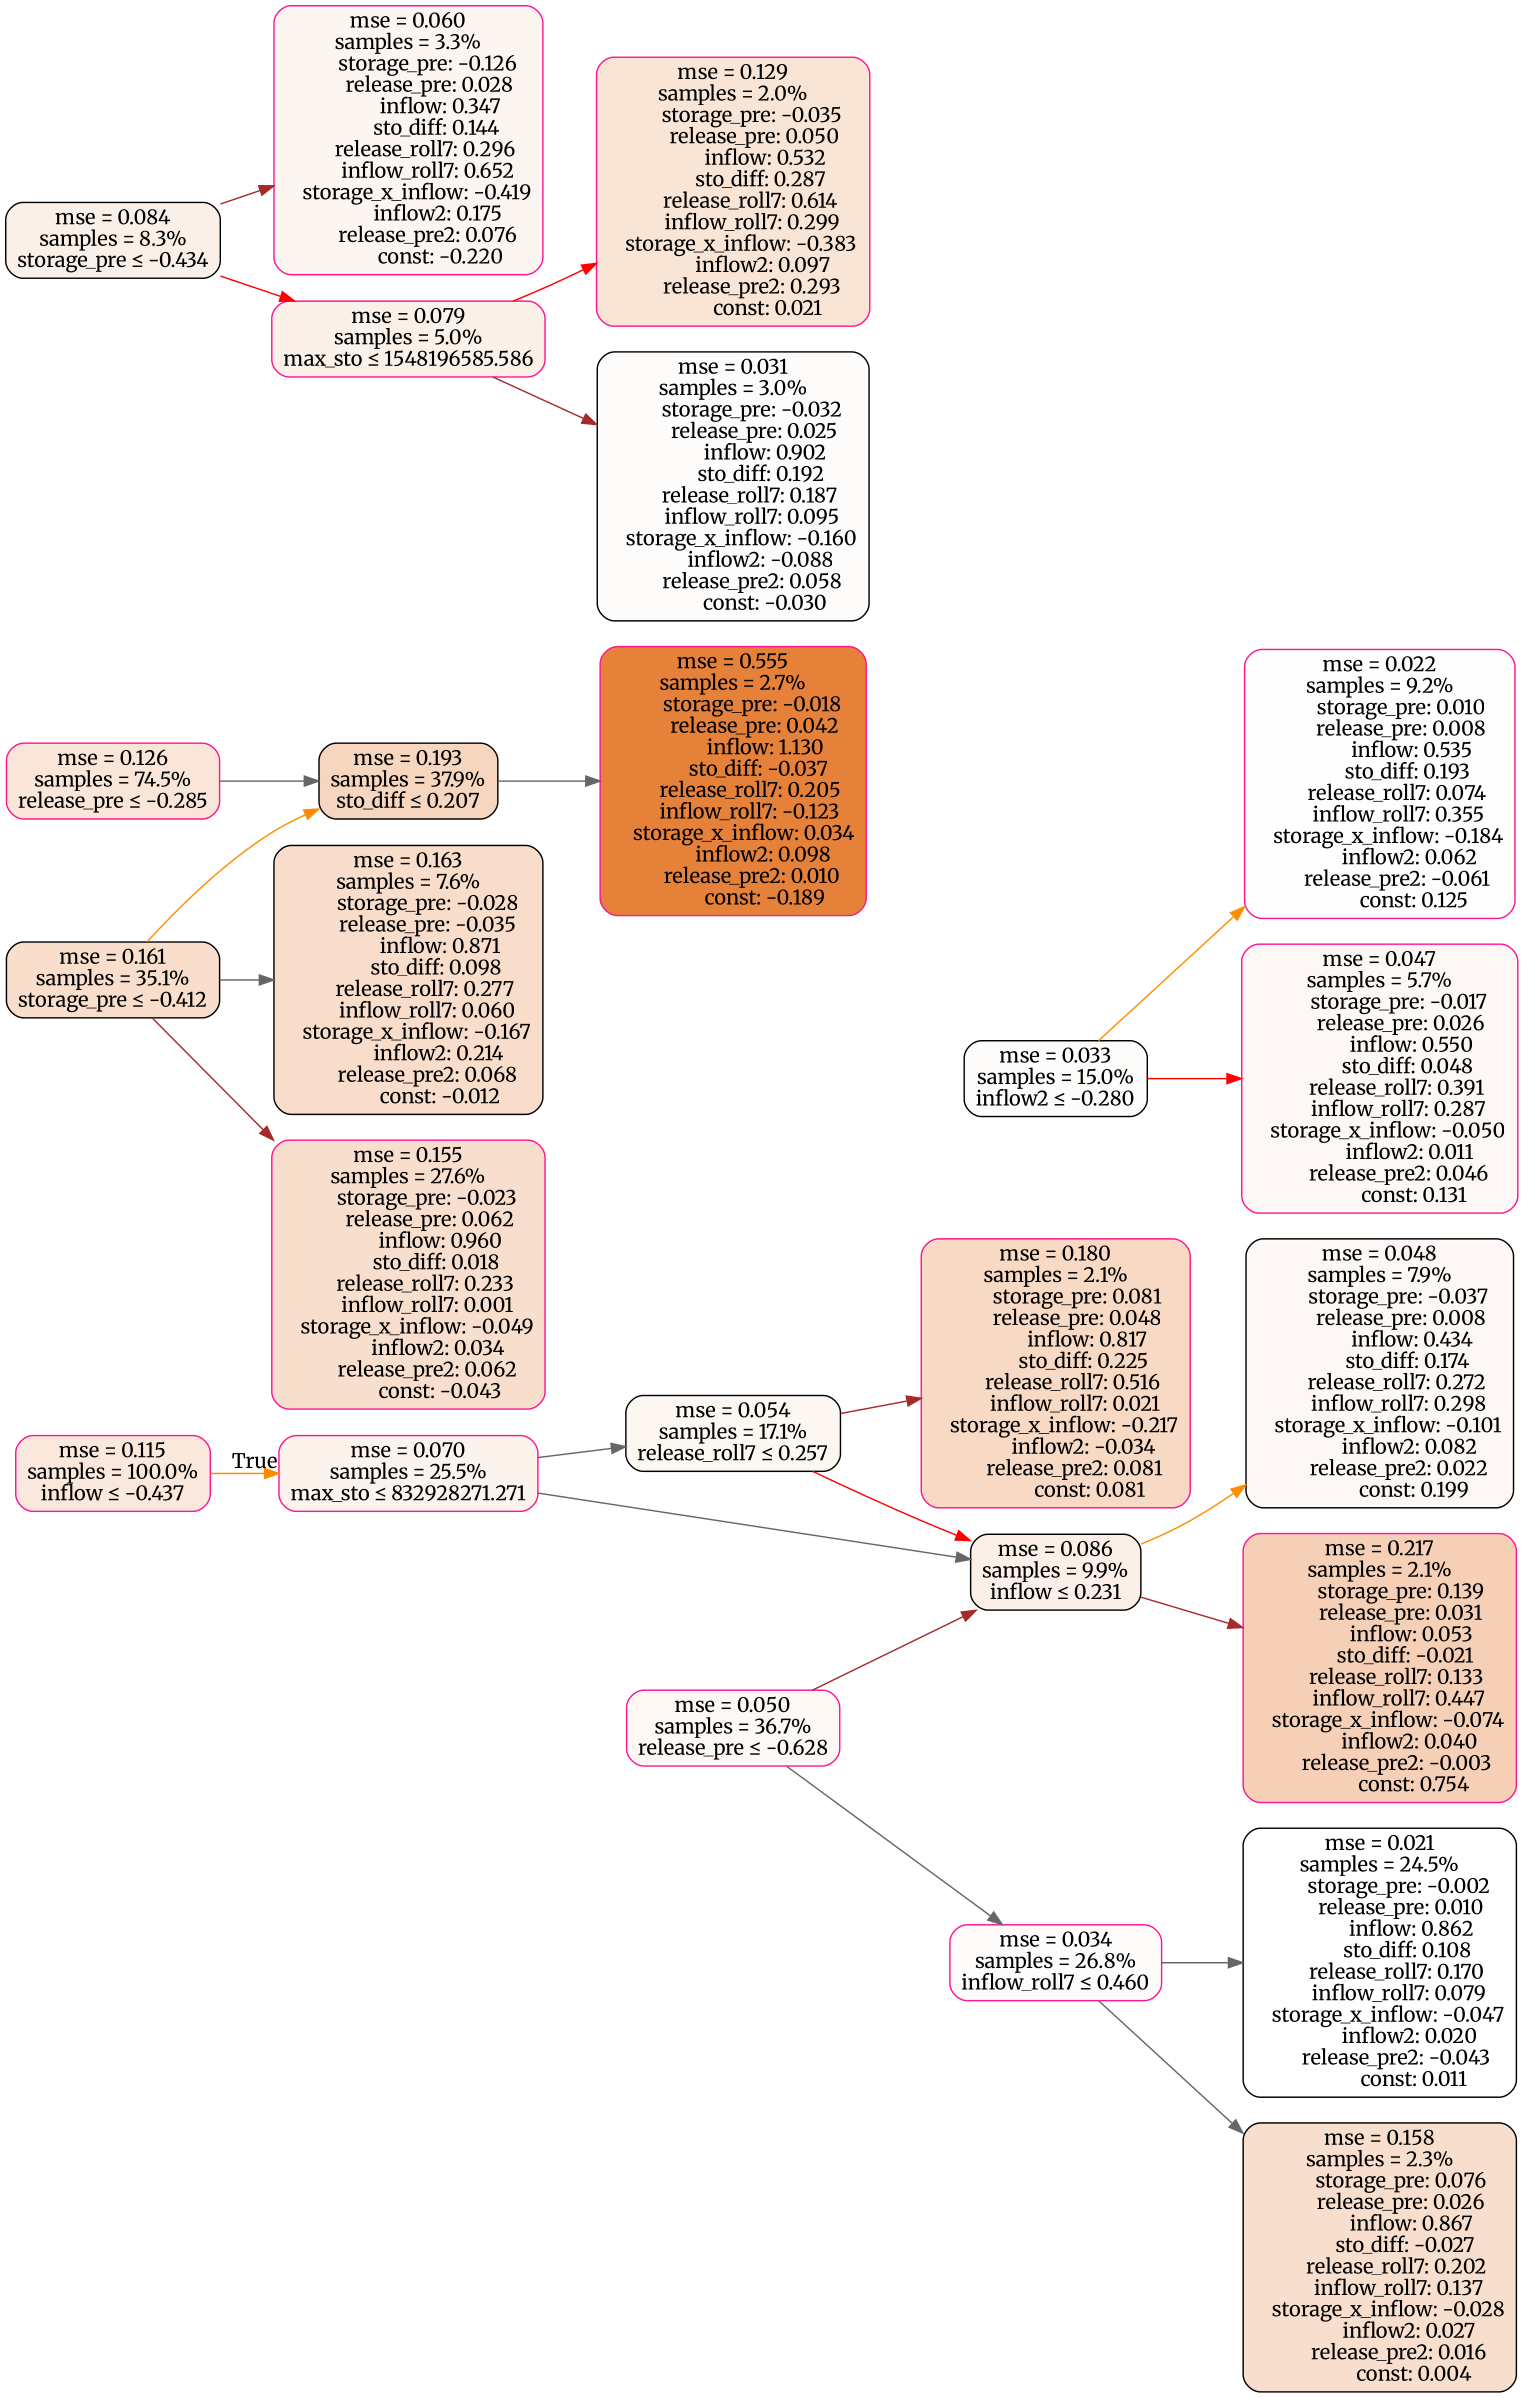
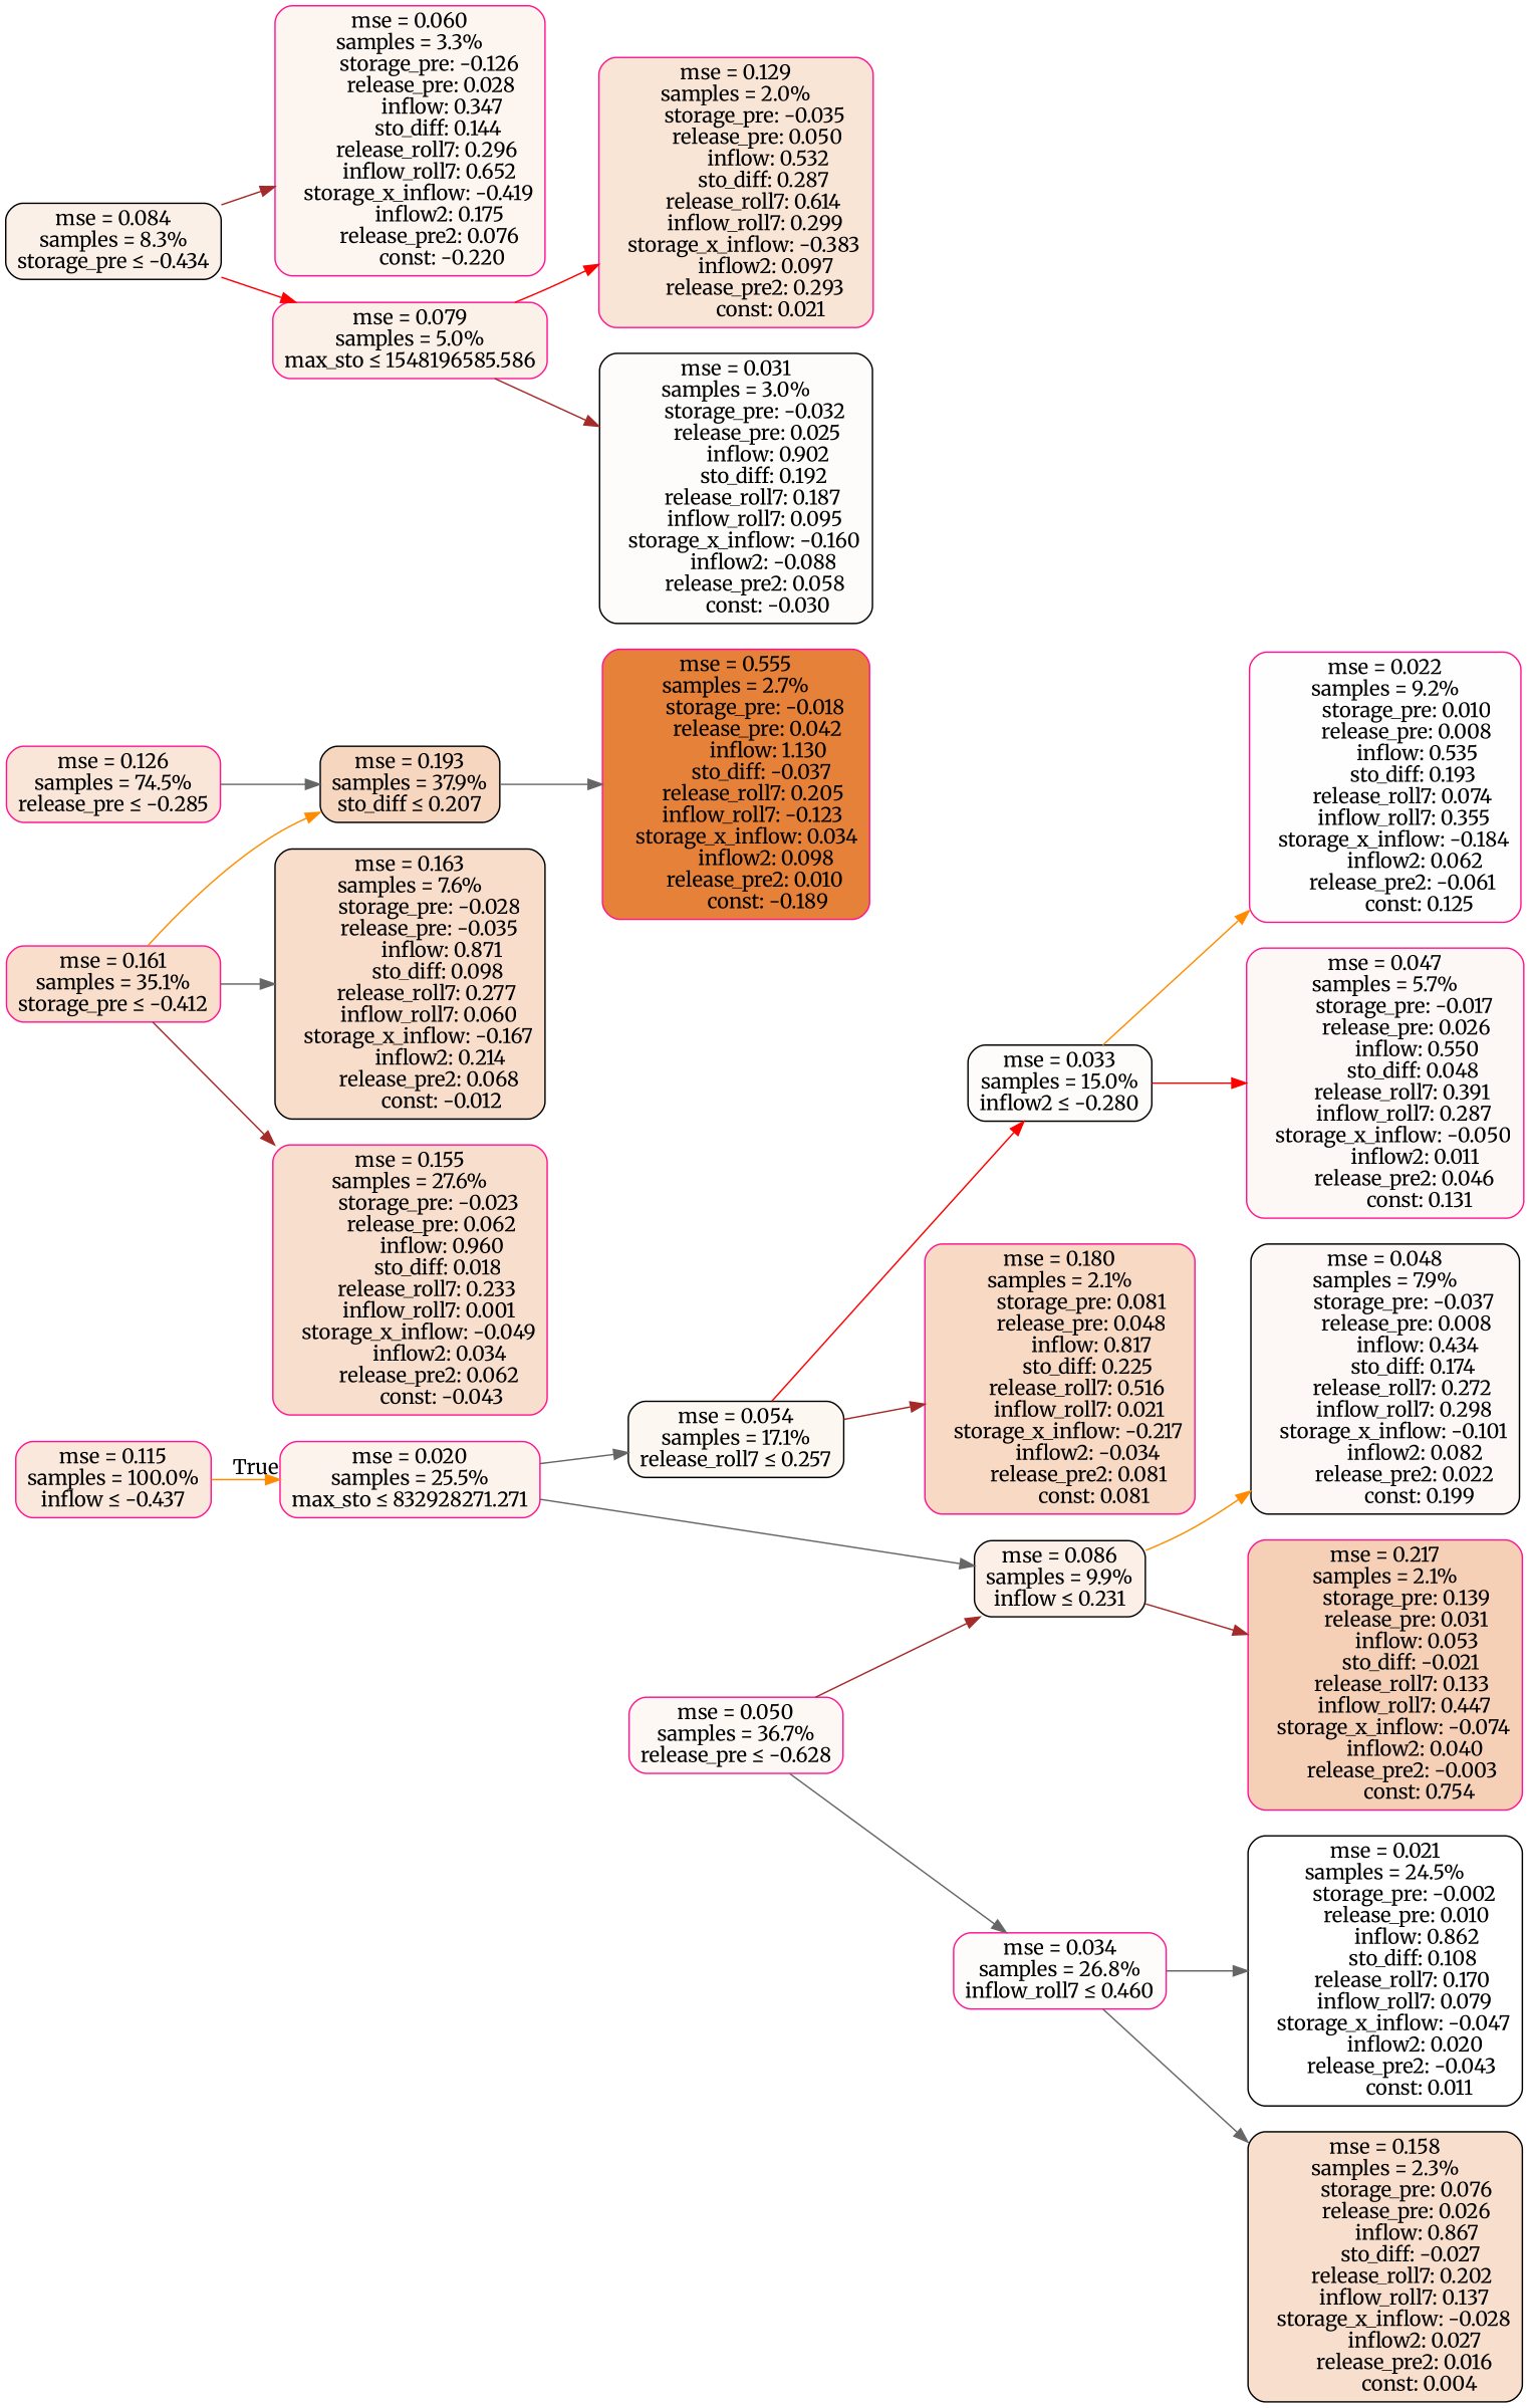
  digraph {
    fontname=Merriweather
    rankdir=LR
    node [color=deeppink fillcolor="#fefcfa" fontname=Merriweather shape=rectangle style="filled, rounded"]
    edge [color=gray40 fontname=Merriweather]
    n1 [fillcolor="#fae8dc" label="mse = 0.115\nsamples = 100.0%\ninflow &le; -0.437"]
-   n2 [fillcolor="#fcf3ec" label="mse = 0.070\nsamples = 25.5%\nmax_sto &le; 832928271.271"]
+   n2 [fillcolor="#fcf3ec" label="mse = 0.020\nsamples = 25.5%\nmax_sto &le; 832928271.271"]
    n3 [color=black fillcolor="#fdf7f2" label="mse = 0.054\nsamples = 17.1%\nrelease_roll7 &le; 0.257"]
    n4 [color=black fillcolor="#fbefe7" label="mse = 0.086\nsamples = 9.9%\ninflow &le; 0.231"]
    n5 [fillcolor="#f9e6d8" label="mse = 0.126\nsamples = 74.5%\nrelease_pre &le; -0.285"]
    n6 [color=black fillcolor="#f6d6bf" label="mse = 0.193\nsamples = 37.9%\nsto_diff &le; 0.207"]
    n7 [color=black label="mse = 0.033\nsamples = 15.0%\ninflow2 &le; -0.280"]
    n8 [fillcolor="#f7d9c4" label="mse = 0.180\nsamples = 2.1%\n          storage_pre: 0.081\n          release_pre: 0.048\n               inflow: 0.817\n             sto_diff: 0.225\n        release_roll7: 0.516\n         inflow_roll7: 0.021\n    storage_x_inflow: -0.217\n             inflow2: -0.034\n         release_pre2: 0.081\n                const: 0.081"]
    n9 [color=black fillcolor="#fbf0e7" label="mse = 0.084\nsamples = 8.3%\nstorage_pre &le; -0.434"]
    n10 [fillcolor="#fdf5f0" label="mse = 0.060\nsamples = 3.3%\n         storage_pre: -0.126\n          release_pre: 0.028\n               inflow: 0.347\n             sto_diff: 0.144\n        release_roll7: 0.296\n         inflow_roll7: 0.652\n    storage_x_inflow: -0.419\n              inflow2: 0.175\n         release_pre2: 0.076\n               const: -0.220"]
    n11 [fillcolor="#fcf1e9" label="mse = 0.079\nsamples = 5.0%\nmax_sto &le; 1548196585.586"]
    n12 [fillcolor="#fefefe" label="mse = 0.022\nsamples = 9.2%\n          storage_pre: 0.010\n          release_pre: 0.008\n               inflow: 0.535\n             sto_diff: 0.193\n        release_roll7: 0.074\n         inflow_roll7: 0.355\n    storage_x_inflow: -0.184\n              inflow2: 0.062\n        release_pre2: -0.061\n                const: 0.125"]
    n13 [fillcolor="#fdf8f5" label="mse = 0.047\nsamples = 5.7%\n         storage_pre: -0.017\n          release_pre: 0.026\n               inflow: 0.550\n             sto_diff: 0.048\n        release_roll7: 0.391\n         inflow_roll7: 0.287\n    storage_x_inflow: -0.050\n              inflow2: 0.011\n         release_pre2: 0.046\n                const: 0.131"]
    n14 [fillcolor="#f9e5d6" label="mse = 0.129\nsamples = 2.0%\n         storage_pre: -0.035\n          release_pre: 0.050\n               inflow: 0.532\n             sto_diff: 0.287\n        release_roll7: 0.614\n         inflow_roll7: 0.299\n    storage_x_inflow: -0.383\n              inflow2: 0.097\n         release_pre2: 0.293\n                const: 0.021"]
    n15 [color=black fillcolor="#fefcfb" label="mse = 0.031\nsamples = 3.0%\n         storage_pre: -0.032\n          release_pre: 0.025\n               inflow: 0.902\n             sto_diff: 0.192\n        release_roll7: 0.187\n         inflow_roll7: 0.095\n    storage_x_inflow: -0.160\n             inflow2: -0.088\n         release_pre2: 0.058\n               const: -0.030"]
    n16 [fillcolor="#fdf8f4" label="mse = 0.050\nsamples = 36.7%\nrelease_pre &le; -0.628"]
    n17 [label="mse = 0.034\nsamples = 26.8%\ninflow_roll7 &le; 0.460"]
    n18 [fillcolor="#e58139" label="mse = 0.555\nsamples = 2.7%\n         storage_pre: -0.018\n          release_pre: 0.042\n               inflow: 1.130\n            sto_diff: -0.037\n        release_roll7: 0.205\n        inflow_roll7: -0.123\n     storage_x_inflow: 0.034\n              inflow2: 0.098\n         release_pre2: 0.010\n               const: -0.189"]
    n19 [color=black fillcolor="#fdf8f5" label="mse = 0.048\nsamples = 7.9%\n         storage_pre: -0.037\n          release_pre: 0.008\n               inflow: 0.434\n             sto_diff: 0.174\n        release_roll7: 0.272\n         inflow_roll7: 0.298\n    storage_x_inflow: -0.101\n              inflow2: 0.082\n         release_pre2: 0.022\n                const: 0.199"]
    n20 [fillcolor="#f5d0b6" label="mse = 0.217\nsamples = 2.1%\n          storage_pre: 0.139\n          release_pre: 0.031\n               inflow: 0.053\n            sto_diff: -0.021\n        release_roll7: 0.133\n         inflow_roll7: 0.447\n    storage_x_inflow: -0.074\n              inflow2: 0.040\n        release_pre2: -0.003\n                const: 0.754"]
    n21 [color=black fillcolor="#ffffff" label="mse = 0.021\nsamples = 24.5%\n         storage_pre: -0.002\n          release_pre: 0.010\n               inflow: 0.862\n             sto_diff: 0.108\n        release_roll7: 0.170\n         inflow_roll7: 0.079\n    storage_x_inflow: -0.047\n              inflow2: 0.020\n        release_pre2: -0.043\n                const: 0.011"]
    n22 [color=black fillcolor="#f8decc" label="mse = 0.158\nsamples = 2.3%\n          storage_pre: 0.076\n          release_pre: 0.026\n               inflow: 0.867\n            sto_diff: -0.027\n        release_roll7: 0.202\n         inflow_roll7: 0.137\n    storage_x_inflow: -0.028\n              inflow2: 0.027\n         release_pre2: 0.016\n                const: 0.004"]
-   n23 [color=black fillcolor="#f8decb" label="mse = 0.161\nsamples = 35.1%\nstorage_pre &le; -0.412"]
+   n23 [fillcolor="#f8decb" label="mse = 0.161\nsamples = 35.1%\nstorage_pre &le; -0.412"]
    n24 [color=black fillcolor="#f8ddca" label="mse = 0.163\nsamples = 7.6%\n         storage_pre: -0.028\n         release_pre: -0.035\n               inflow: 0.871\n             sto_diff: 0.098\n        release_roll7: 0.277\n         inflow_roll7: 0.060\n    storage_x_inflow: -0.167\n              inflow2: 0.214\n         release_pre2: 0.068\n               const: -0.012"]
    n25 [fillcolor="#f8dfcd" label="mse = 0.155\nsamples = 27.6%\n         storage_pre: -0.023\n          release_pre: 0.062\n               inflow: 0.960\n             sto_diff: 0.018\n        release_roll7: 0.233\n         inflow_roll7: 0.001\n    storage_x_inflow: -0.049\n              inflow2: 0.034\n         release_pre2: 0.062\n               const: -0.043"]
    n1 -> n2 [color=darkorange headlabel=True labelangle=45 labeldistance=2.5]
    n2 -> n3
    n2 -> n4
-   n3 -> n4 [color=red]
+   n3 -> n7 [color=red]
    n3 -> n8 [color=brown]
    n4 -> n19 [color=darkorange]
    n4 -> n20 [color=brown]
    n5 -> n6
    n6 -> n18
    n7 -> n12 [color=darkorange]
    n7 -> n13 [color=red]
    n9 -> n10 [color=brown]
    n9 -> n11 [color=red]
    n11 -> n14 [color=red]
    n11 -> n15 [color=brown]
    n16 -> n4 [color=brown]
    n16 -> n17
    n17 -> n21
    n17 -> n22
    n23 -> n6 [color=darkorange]
    n23 -> n24
    n23 -> n25 [color=brown]
  }
